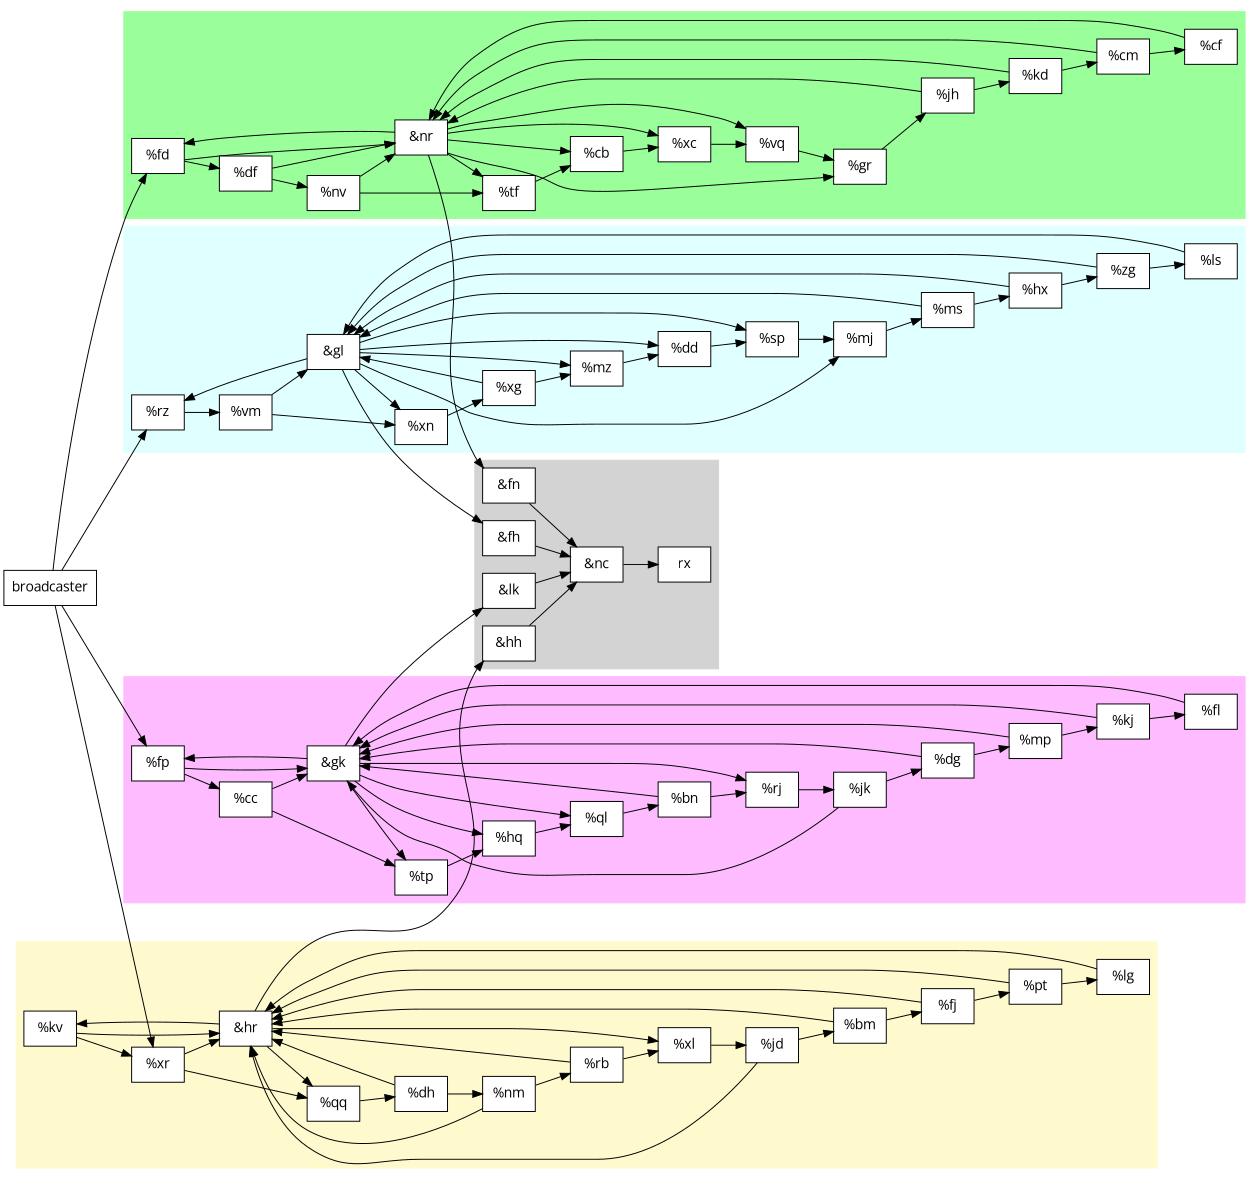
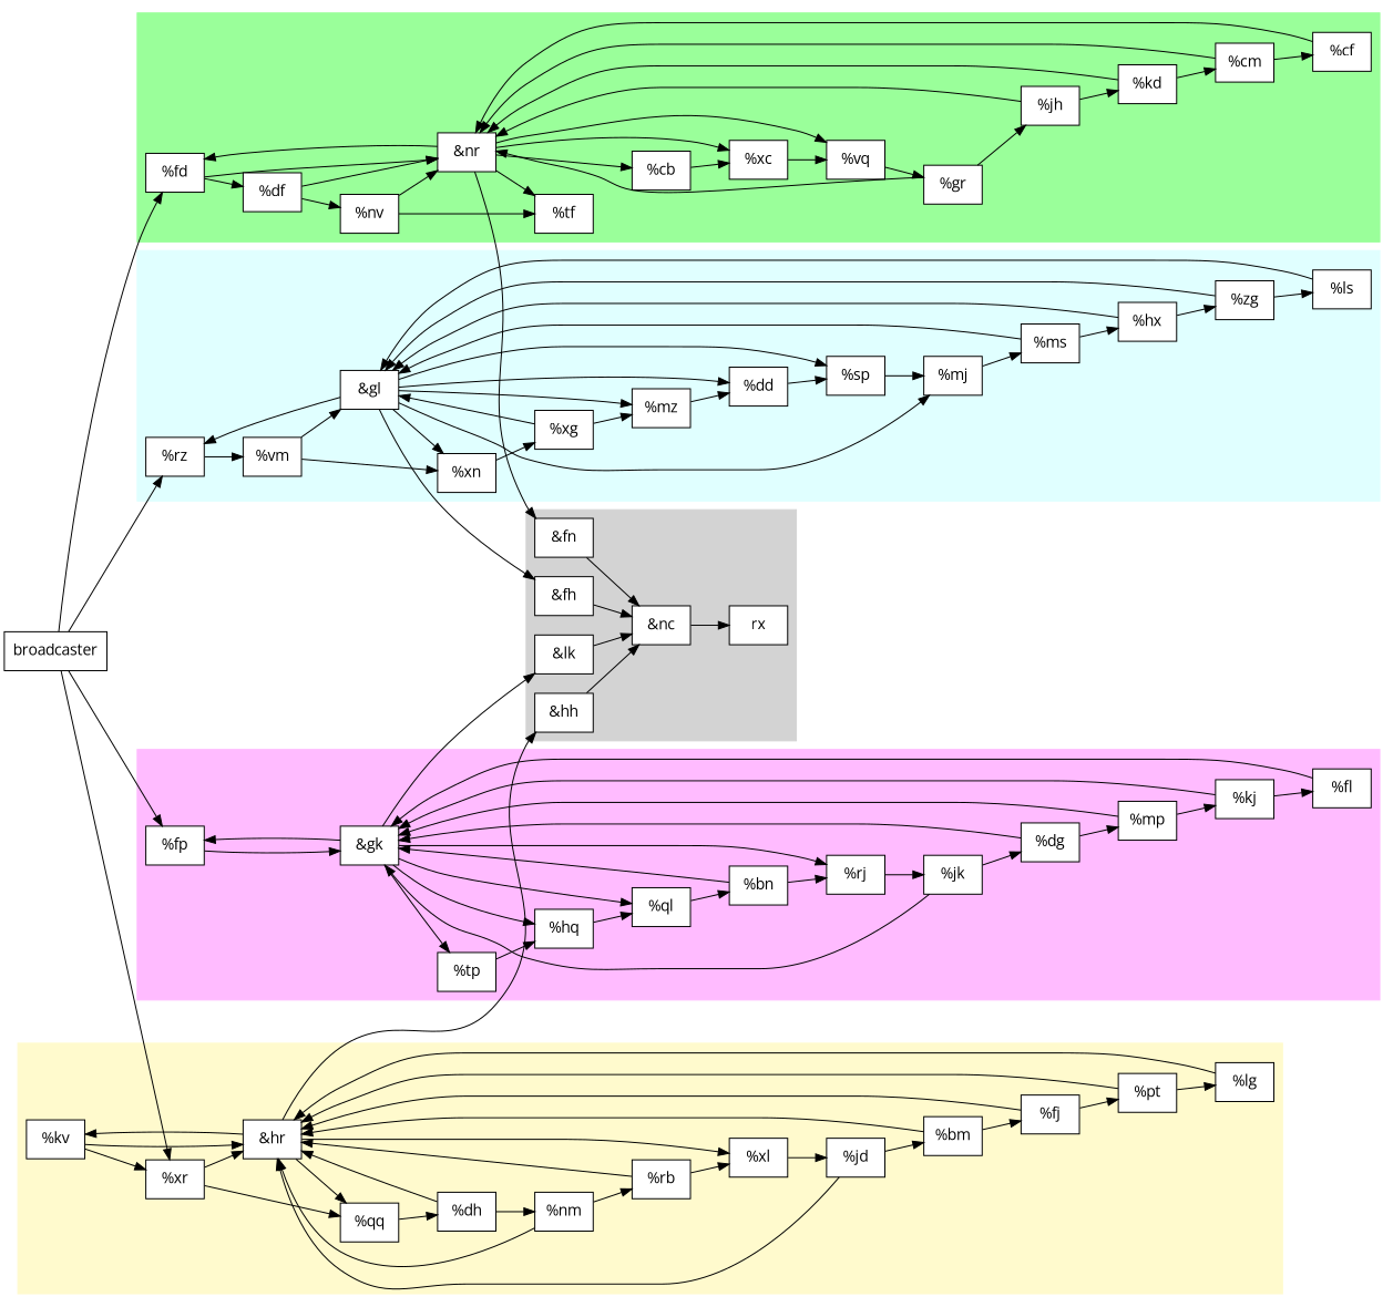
  digraph {
    fontname="Open Sans"
    rankdir=LR
    node [color=black fillcolor=white fontname="Open Sans" shape=box style=filled]
    edge [fontname="Open Sans"]
    "\%rz"
    "\%vm"
    "&gl"
    "\%xn"
    "\%xg"
    "\%mz"
    "\%dd"
    "\%sp"
    "\%mj"
    "\%ms"
    "\%hx"
    "\%zg"
    "\%ls"
    "\%kv"
    "\%xr"
    "&hr"
    "\%qq"
    "\%dh"
    "\%nm"
    "\%rb"
    "\%xl"
    "\%jd"
    "\%bm"
    "\%fj"
    "\%pt"
    "\%lg"
    "\%fd"
    "&nr"
    "\%df"
    "\%nv"
    "\%tf"
    "\%cb"
    "\%xc"
    "\%vq"
    "\%gr"
    "\%jh"
    "\%kd"
    "\%cm"
    "\%cf"
    "\%fp"
-   "\%cc"
    "&gk"
    "\%tp"
    "\%hq"
    "\%ql"
    "\%bn"
    "\%rj"
    "\%jk"
    "\%dg"
    "\%mp"
    "\%kj"
    "\%fl"
    "&fh"
    "&hh"
    "&fn"
    "&lk"
    "&nc"
    rx
    broadcaster
    subgraph cluster_1 {
      color=lightcyan
      style=filled
      "\%rz"
      "\%vm"
      "&gl"
      "\%xn"
      "\%xg"
      "\%mz"
      "\%dd"
      "\%sp"
      "\%mj"
      "\%ms"
      "\%hx"
      "\%zg"
      "\%ls"
    }
    subgraph cluster_2 {
      color=lemonchiffon
      style=filled
      "\%kv"
      "\%xr"
      "&hr"
      "\%qq"
      "\%dh"
      "\%nm"
      "\%rb"
      "\%xl"
      "\%jd"
      "\%bm"
      "\%fj"
      "\%pt"
      "\%lg"
    }
    subgraph cluster_3 {
      color=palegreen1
      style=filled
      "\%fd"
      "&nr"
      "\%df"
      "\%nv"
      "\%tf"
      "\%cb"
      "\%xc"
      "\%vq"
      "\%gr"
      "\%jh"
      "\%kd"
      "\%cm"
      "\%cf"
    }
    subgraph cluster_4 {
      color=plum1
      style=filled
      "\%fp"
-     "\%cc"
      "&gk"
      "\%tp"
      "\%hq"
      "\%ql"
      "\%bn"
      "\%rj"
      "\%jk"
      "\%dg"
      "\%mp"
      "\%kj"
      "\%fl"
    }
    subgraph cluster_5 {
      color=lightgray
      style=filled
      "&fh"
      "&hh"
      "&fn"
      "&lk"
      "&nc"
      rx
    }
    "\%rz" -> "\%vm"
    "\%vm" -> "&gl"
    "\%vm" -> "\%xn"
    "&gl" -> "\%rz"
    "&gl" -> "\%xn"
    "&gl" -> "\%mz"
    "&gl" -> "\%dd"
    "&gl" -> "\%sp"
    "&gl" -> "\%mj"
    "&gl" -> "&fh"
    "\%xn" -> "\%xg"
    "\%xg" -> "&gl"
    "\%xg" -> "\%mz"
    "\%mz" -> "\%dd"
    "\%dd" -> "\%sp"
    "\%sp" -> "\%mj"
    "\%mj" -> "\%ms"
    "\%ms" -> "&gl"
    "\%ms" -> "\%hx"
    "\%hx" -> "&gl"
    "\%hx" -> "\%zg"
    "\%zg" -> "&gl"
    "\%zg" -> "\%ls"
    "\%ls" -> "&gl"
    "\%kv" -> "\%xr"
    "\%kv" -> "&hr"
    "\%xr" -> "&hr"
    "\%xr" -> "\%qq"
    "&hr" -> "\%kv"
    "&hr" -> "\%qq"
    "&hr" -> "\%xl"
    "&hr" -> "&hh"
    "\%qq" -> "\%dh"
    "\%dh" -> "&hr"
    "\%dh" -> "\%nm"
    "\%nm" -> "&hr"
    "\%nm" -> "\%rb"
    "\%rb" -> "&hr"
    "\%rb" -> "\%xl"
    "\%xl" -> "\%jd"
    "\%jd" -> "&hr"
    "\%jd" -> "\%bm"
    "\%bm" -> "&hr"
    "\%bm" -> "\%fj"
    "\%fj" -> "&hr"
    "\%fj" -> "\%pt"
    "\%pt" -> "&hr"
    "\%pt" -> "\%lg"
    "\%lg" -> "&hr"
    "\%fd" -> "&nr"
    "\%fd" -> "\%df"
    "&nr" -> "\%fd"
    "&nr" -> "\%tf"
    "&nr" -> "\%cb"
    "&nr" -> "\%xc"
    "&nr" -> "\%vq"
-   "&nr" -> "\%gr"
+   "\%gr" -> "&nr"
    "&nr" -> "&fn"
    "\%df" -> "&nr"
    "\%df" -> "\%nv"
    "\%nv" -> "&nr"
    "\%nv" -> "\%tf"
-   "\%tf" -> "\%cb"
    "\%cb" -> "\%xc"
    "\%xc" -> "\%vq"
    "\%vq" -> "\%gr"
    "\%gr" -> "\%jh"
    "\%jh" -> "&nr"
    "\%jh" -> "\%kd"
    "\%kd" -> "&nr"
    "\%kd" -> "\%cm"
    "\%cm" -> "&nr"
    "\%cm" -> "\%cf"
    "\%cf" -> "&nr"
-   "\%fp" -> "\%cc"
    "\%fp" -> "&gk"
-   "\%cc" -> "&gk"
-   "\%cc" -> "\%tp"
    "&gk" -> "\%fp"
    "&gk" -> "\%tp"
    "&gk" -> "\%hq"
    "&gk" -> "\%ql"
    "&gk" -> "\%rj"
    "&gk" -> "&lk"
    "\%tp" -> "\%hq"
    "\%hq" -> "\%ql"
    "\%ql" -> "\%bn"
    "\%bn" -> "&gk"
    "\%bn" -> "\%rj"
    "\%rj" -> "\%jk"
    "\%jk" -> "&gk"
    "\%jk" -> "\%dg"
    "\%dg" -> "&gk"
    "\%dg" -> "\%mp"
    "\%mp" -> "&gk"
    "\%mp" -> "\%kj"
    "\%kj" -> "&gk"
    "\%kj" -> "\%fl"
    "\%fl" -> "&gk"
    "&fh" -> "&nc"
    "&hh" -> "&nc"
    "&fn" -> "&nc"
    "&lk" -> "&nc"
    "&nc" -> rx
    broadcaster -> "\%rz"
    broadcaster -> "\%xr"
    broadcaster -> "\%fd"
    broadcaster -> "\%fp"
  }
